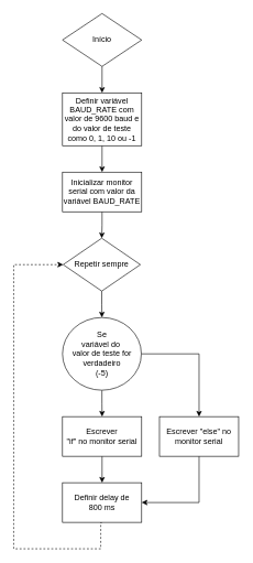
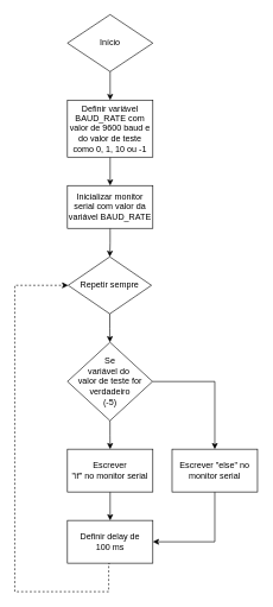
  <mxCell id="0" />
  <mxCell id="1" parent="0" />
  <mxCell id="2" style="edgeStyle=orthogonalEdgeStyle;rounded=0;orthogonalLoop=1;jettySize=auto;html=1;entryX=0.5;entryY=0;entryDx=0;entryDy=0;" parent="1" source="3" target="18" edge="1"><mxGeometry relative="1" as="geometry" /></mxCell>
  <mxCell id="3" value="Início" style="rhombus;whiteSpace=wrap;html=1;" parent="1" vertex="1"><mxGeometry x="94" y="20" width="120" height="80" as="geometry" /></mxCell>
  <mxCell id="4" style="edgeStyle=orthogonalEdgeStyle;rounded=0;orthogonalLoop=1;jettySize=auto;html=1;entryX=0.5;entryY=0;entryDx=0;entryDy=0;" parent="1" source="5" target="7" edge="1"><mxGeometry relative="1" as="geometry"><mxPoint x="154" y="360" as="targetPoint" /></mxGeometry></mxCell>
  <mxCell id="5" value="Inicializar monitor serial com valor da variável BAUD_RATE" style="rounded=0;whiteSpace=wrap;html=1;" parent="1" vertex="1"><mxGeometry x="94" y="260" width="120" height="60" as="geometry" /></mxCell>
  <mxCell id="6" style="edgeStyle=orthogonalEdgeStyle;rounded=0;orthogonalLoop=1;jettySize=auto;html=1;entryX=0.5;entryY=0;entryDx=0;entryDy=0;" parent="1" source="7" target="10" edge="1"><mxGeometry relative="1" as="geometry" /></mxCell>
  <mxCell id="7" value="Repetir sempre" style="rhombus;whiteSpace=wrap;html=1;" parent="1" vertex="1"><mxGeometry x="95" y="360" width="117" height="80" as="geometry" /></mxCell>
  <mxCell id="8" style="edgeStyle=orthogonalEdgeStyle;rounded=0;orthogonalLoop=1;jettySize=auto;html=1;entryX=0.5;entryY=0;entryDx=0;entryDy=0;" parent="1" source="10" target="13" edge="1"><mxGeometry relative="1" as="geometry"><mxPoint x="154" y="700" as="targetPoint" /></mxGeometry></mxCell>
  <mxCell id="9" style="edgeStyle=orthogonalEdgeStyle;rounded=0;orthogonalLoop=1;jettySize=auto;html=1;entryX=0.5;entryY=0;entryDx=0;entryDy=0;" parent="1" source="10" target="15" edge="1"><mxGeometry relative="1" as="geometry"><mxPoint x="300" y="700" as="targetPoint" /></mxGeometry></mxCell>
- <mxCell id="10" value="Se&lt;div&gt;variável&amp;nbsp;&lt;span style=&quot;background-color: transparent; color: light-dark(rgb(0, 0, 0), rgb(255, 255, 255));&quot;&gt;do&amp;nbsp;&lt;/span&gt;&lt;/div&gt;&lt;div&gt;&lt;span style=&quot;background-color: transparent; color: light-dark(rgb(0, 0, 0), rgb(255, 255, 255));&quot;&gt;valor de teste for verdadeiro&lt;/span&gt;&lt;div&gt;(-5)&lt;/div&gt;&lt;/div&gt;" style="ellipse;whiteSpace=wrap;html=1;" parent="1" vertex="1"><mxGeometry x="94" y="480" width="119.5" height="110" as="geometry" /></mxCell>
+ <mxCell id="10" value="Se&lt;div&gt;variável&amp;nbsp;&lt;span style=&quot;background-color: transparent; color: light-dark(rgb(0, 0, 0), rgb(255, 255, 255));&quot;&gt;do&amp;nbsp;&lt;/span&gt;&lt;/div&gt;&lt;div&gt;&lt;span style=&quot;background-color: transparent; color: light-dark(rgb(0, 0, 0), rgb(255, 255, 255));&quot;&gt;valor de teste for verdadeiro&lt;/span&gt;&lt;div&gt;(-5)&lt;/div&gt;&lt;/div&gt;" style="rhombus;whiteSpace=wrap;html=1;" parent="1" vertex="1"><mxGeometry x="94" y="480" width="119.5" height="110" as="geometry" /></mxCell>
  <mxCell id="11" style="edgeStyle=orthogonalEdgeStyle;rounded=0;orthogonalLoop=1;jettySize=auto;html=1;entryX=0;entryY=0.5;entryDx=0;entryDy=0;exitX=0.5;exitY=1;exitDx=0;exitDy=0;dashed=1;" parent="1" source="16" target="7" edge="1"><mxGeometry relative="1" as="geometry"><Array as="points"><mxPoint x="152" y="790" /><mxPoint x="152" y="830" /><mxPoint x="20" y="830" /><mxPoint x="20" y="400" /></Array></mxGeometry></mxCell>
  <mxCell id="12" style="edgeStyle=orthogonalEdgeStyle;rounded=0;orthogonalLoop=1;jettySize=auto;html=1;entryX=0.5;entryY=0;entryDx=0;entryDy=0;" parent="1" source="13" target="16" edge="1"><mxGeometry relative="1" as="geometry" /></mxCell>
  <mxCell id="13" value="Escrever&lt;div&gt;&quot;if&quot; no monitor serial&lt;/div&gt;" style="rounded=0;whiteSpace=wrap;html=1;" parent="1" vertex="1"><mxGeometry x="94" y="630" width="120" height="60" as="geometry" /></mxCell>
  <mxCell id="14" style="edgeStyle=orthogonalEdgeStyle;rounded=0;orthogonalLoop=1;jettySize=auto;html=1;entryX=1;entryY=0.5;entryDx=0;entryDy=0;" parent="1" source="15" target="16" edge="1"><mxGeometry relative="1" as="geometry"><Array as="points"><mxPoint x="301" y="760" /></Array></mxGeometry></mxCell>
  <mxCell id="15" value="Escrever &quot;else&quot; no monitor serial" style="rounded=0;whiteSpace=wrap;html=1;" parent="1" vertex="1"><mxGeometry x="241" y="630" width="120" height="60" as="geometry" /></mxCell>
- <mxCell id="16" value="Definir delay de&lt;div&gt;800 ms&lt;/div&gt;" style="rounded=0;whiteSpace=wrap;html=1;" parent="1" vertex="1"><mxGeometry x="94" y="730" width="120" height="60" as="geometry" /></mxCell>
+ <mxCell id="16" value="Definir delay de&lt;div&gt;100 ms&lt;/div&gt;" style="rounded=0;whiteSpace=wrap;html=1;" parent="1" vertex="1"><mxGeometry x="94" y="730" width="120" height="60" as="geometry" /></mxCell>
  <mxCell id="17" style="edgeStyle=orthogonalEdgeStyle;rounded=0;orthogonalLoop=1;jettySize=auto;html=1;entryX=0.5;entryY=0;entryDx=0;entryDy=0;" parent="1" source="18" target="5" edge="1"><mxGeometry relative="1" as="geometry" /></mxCell>
  <mxCell id="18" value="Definir variável BAUD_RATE com valor de 9600 baud e do valor de teste como 0, 1, 10 ou -1" style="rounded=0;whiteSpace=wrap;html=1;" parent="1" vertex="1"><mxGeometry x="94" y="140" width="120" height="80" as="geometry" /></mxCell>
